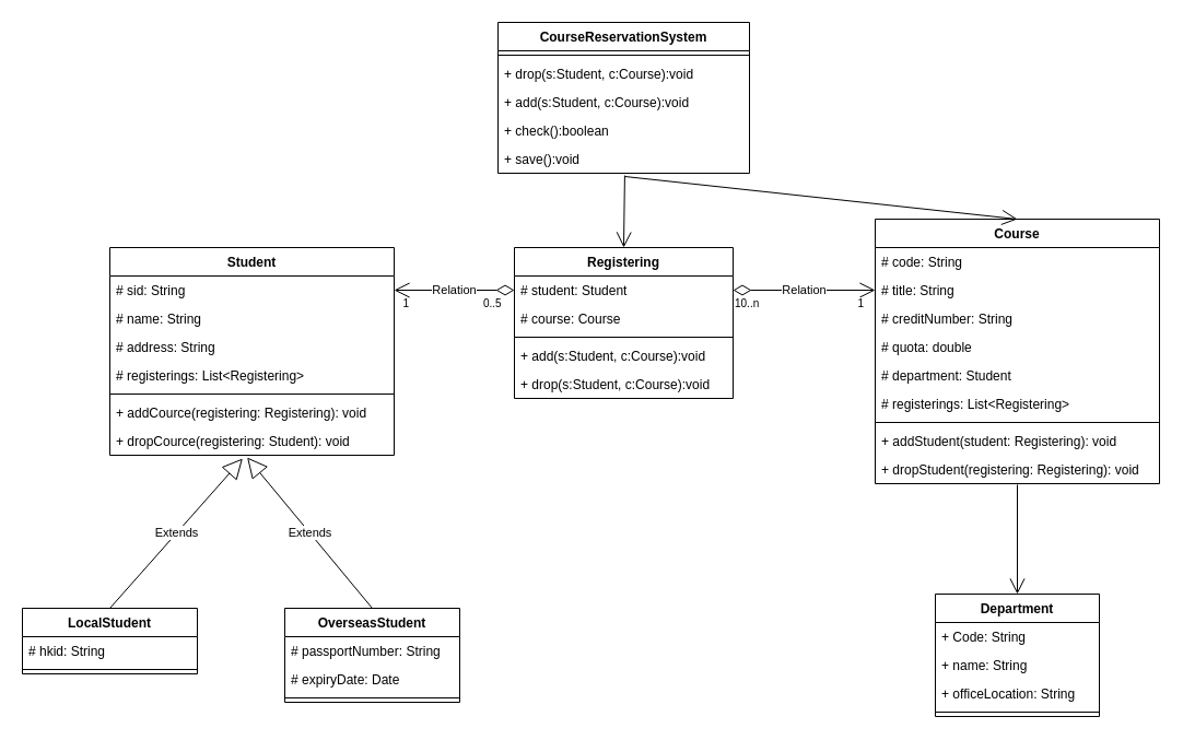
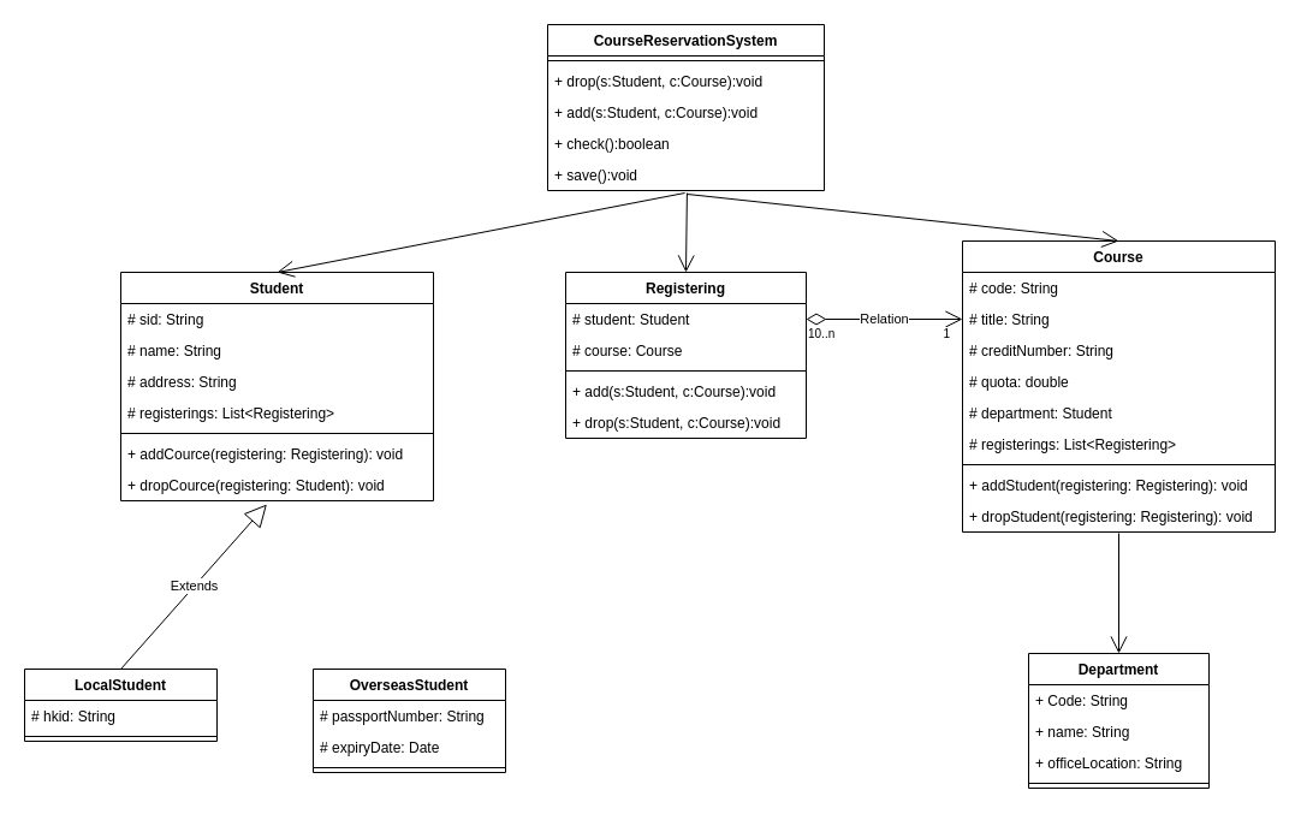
  <mxCell id="0" />
  <mxCell id="1" parent="0" />
  <mxCell id="2" value="Course" style="swimlane;fontStyle=1;align=center;verticalAlign=top;childLayout=stackLayout;horizontal=1;startSize=26;horizontalStack=0;resizeParent=1;resizeParentMax=0;resizeLast=0;collapsible=1;marginBottom=0;" vertex="1" parent="1"><mxGeometry x="800" y="200" width="260" height="242" as="geometry" /></mxCell>
  <mxCell id="3" value="# code: String" style="text;strokeColor=none;fillColor=none;align=left;verticalAlign=top;spacingLeft=4;spacingRight=4;overflow=hidden;rotatable=0;points=[[0,0.5],[1,0.5]];portConstraint=eastwest;" vertex="1" parent="2"><mxGeometry y="26" width="260" height="26" as="geometry" /></mxCell>
  <mxCell id="4" value="# title: String" style="text;strokeColor=none;fillColor=none;align=left;verticalAlign=top;spacingLeft=4;spacingRight=4;overflow=hidden;rotatable=0;points=[[0,0.5],[1,0.5]];portConstraint=eastwest;" vertex="1" parent="2"><mxGeometry y="52" width="260" height="26" as="geometry" /></mxCell>
  <mxCell id="5" value="# creditNumber: String" style="text;strokeColor=none;fillColor=none;align=left;verticalAlign=top;spacingLeft=4;spacingRight=4;overflow=hidden;rotatable=0;points=[[0,0.5],[1,0.5]];portConstraint=eastwest;" vertex="1" parent="2"><mxGeometry y="78" width="260" height="26" as="geometry" /></mxCell>
  <mxCell id="6" value="# quota: double" style="text;strokeColor=none;fillColor=none;align=left;verticalAlign=top;spacingLeft=4;spacingRight=4;overflow=hidden;rotatable=0;points=[[0,0.5],[1,0.5]];portConstraint=eastwest;" vertex="1" parent="2"><mxGeometry y="104" width="260" height="26" as="geometry" /></mxCell>
  <mxCell id="7" value="# department: Student" style="text;strokeColor=none;fillColor=none;align=left;verticalAlign=top;spacingLeft=4;spacingRight=4;overflow=hidden;rotatable=0;points=[[0,0.5],[1,0.5]];portConstraint=eastwest;" vertex="1" parent="2"><mxGeometry y="130" width="260" height="26" as="geometry" /></mxCell>
  <mxCell id="8" value="# registerings: List&lt;Registering&gt;" style="text;strokeColor=none;fillColor=none;align=left;verticalAlign=top;spacingLeft=4;spacingRight=4;overflow=hidden;rotatable=0;points=[[0,0.5],[1,0.5]];portConstraint=eastwest;" vertex="1" parent="2"><mxGeometry y="156" width="260" height="26" as="geometry" /></mxCell>
  <mxCell id="9" value="" style="line;strokeWidth=1;fillColor=none;align=left;verticalAlign=middle;spacingTop=-1;spacingLeft=3;spacingRight=3;rotatable=0;labelPosition=right;points=[];portConstraint=eastwest;" vertex="1" parent="2"><mxGeometry y="182" width="260" height="8" as="geometry" /></mxCell>
- <mxCell id="10" value="+ addStudent(student: Registering): void" style="text;strokeColor=none;fillColor=none;align=left;verticalAlign=top;spacingLeft=4;spacingRight=4;overflow=hidden;rotatable=0;points=[[0,0.5],[1,0.5]];portConstraint=eastwest;" vertex="1" parent="2"><mxGeometry y="190" width="260" height="26" as="geometry" /></mxCell>
+ <mxCell id="10" value="+ addStudent(registering: Registering): void" style="text;strokeColor=none;fillColor=none;align=left;verticalAlign=top;spacingLeft=4;spacingRight=4;overflow=hidden;rotatable=0;points=[[0,0.5],[1,0.5]];portConstraint=eastwest;" vertex="1" parent="2"><mxGeometry y="190" width="260" height="26" as="geometry" /></mxCell>
  <mxCell id="11" value="+ dropStudent(registering: Registering): void" style="text;strokeColor=none;fillColor=none;align=left;verticalAlign=top;spacingLeft=4;spacingRight=4;overflow=hidden;rotatable=0;points=[[0,0.5],[1,0.5]];portConstraint=eastwest;" vertex="1" parent="2"><mxGeometry y="216" width="260" height="26" as="geometry" /></mxCell>
  <mxCell id="12" value="LocalStudent" style="swimlane;fontStyle=1;align=center;verticalAlign=top;childLayout=stackLayout;horizontal=1;startSize=26;horizontalStack=0;resizeParent=1;resizeParentMax=0;resizeLast=0;collapsible=1;marginBottom=0;" vertex="1" parent="1"><mxGeometry x="20" y="556" width="160" height="60" as="geometry" /></mxCell>
  <mxCell id="13" value="# hkid: String" style="text;strokeColor=none;fillColor=none;align=left;verticalAlign=top;spacingLeft=4;spacingRight=4;overflow=hidden;rotatable=0;points=[[0,0.5],[1,0.5]];portConstraint=eastwest;" vertex="1" parent="12"><mxGeometry y="26" width="160" height="26" as="geometry" /></mxCell>
  <mxCell id="14" value="" style="line;strokeWidth=1;fillColor=none;align=left;verticalAlign=middle;spacingTop=-1;spacingLeft=3;spacingRight=3;rotatable=0;labelPosition=right;points=[];portConstraint=eastwest;" vertex="1" parent="12"><mxGeometry y="52" width="160" height="8" as="geometry" /></mxCell>
  <mxCell id="15" value="OverseasStudent" style="swimlane;fontStyle=1;align=center;verticalAlign=top;childLayout=stackLayout;horizontal=1;startSize=26;horizontalStack=0;resizeParent=1;resizeParentMax=0;resizeLast=0;collapsible=1;marginBottom=0;" vertex="1" parent="1"><mxGeometry x="260" y="556" width="160" height="86" as="geometry" /></mxCell>
  <mxCell id="16" value="# passportNumber: String" style="text;strokeColor=none;fillColor=none;align=left;verticalAlign=top;spacingLeft=4;spacingRight=4;overflow=hidden;rotatable=0;points=[[0,0.5],[1,0.5]];portConstraint=eastwest;" vertex="1" parent="15"><mxGeometry y="26" width="160" height="26" as="geometry" /></mxCell>
  <mxCell id="17" value="# expiryDate: Date" style="text;strokeColor=none;fillColor=none;align=left;verticalAlign=top;spacingLeft=4;spacingRight=4;overflow=hidden;rotatable=0;points=[[0,0.5],[1,0.5]];portConstraint=eastwest;" vertex="1" parent="15"><mxGeometry y="52" width="160" height="26" as="geometry" /></mxCell>
  <mxCell id="18" value="" style="line;strokeWidth=1;fillColor=none;align=left;verticalAlign=middle;spacingTop=-1;spacingLeft=3;spacingRight=3;rotatable=0;labelPosition=right;points=[];portConstraint=eastwest;" vertex="1" parent="15"><mxGeometry y="78" width="160" height="8" as="geometry" /></mxCell>
  <mxCell id="19" value="Department" style="swimlane;fontStyle=1;align=center;verticalAlign=top;childLayout=stackLayout;horizontal=1;startSize=26;horizontalStack=0;resizeParent=1;resizeParentMax=0;resizeLast=0;collapsible=1;marginBottom=0;" vertex="1" parent="1"><mxGeometry x="855" y="543" width="150" height="112" as="geometry" /></mxCell>
  <mxCell id="20" value="+ Code: String" style="text;strokeColor=none;fillColor=none;align=left;verticalAlign=top;spacingLeft=4;spacingRight=4;overflow=hidden;rotatable=0;points=[[0,0.5],[1,0.5]];portConstraint=eastwest;" vertex="1" parent="19"><mxGeometry y="26" width="150" height="26" as="geometry" /></mxCell>
  <mxCell id="21" value="+ name: String" style="text;strokeColor=none;fillColor=none;align=left;verticalAlign=top;spacingLeft=4;spacingRight=4;overflow=hidden;rotatable=0;points=[[0,0.5],[1,0.5]];portConstraint=eastwest;" vertex="1" parent="19"><mxGeometry y="52" width="150" height="26" as="geometry" /></mxCell>
  <mxCell id="22" value="+ officeLocation: String" style="text;strokeColor=none;fillColor=none;align=left;verticalAlign=top;spacingLeft=4;spacingRight=4;overflow=hidden;rotatable=0;points=[[0,0.5],[1,0.5]];portConstraint=eastwest;" vertex="1" parent="19"><mxGeometry y="78" width="150" height="26" as="geometry" /></mxCell>
  <mxCell id="23" value="" style="line;strokeWidth=1;fillColor=none;align=left;verticalAlign=middle;spacingTop=-1;spacingLeft=3;spacingRight=3;rotatable=0;labelPosition=right;points=[];portConstraint=eastwest;" vertex="1" parent="19"><mxGeometry y="104" width="150" height="8" as="geometry" /></mxCell>
  <mxCell id="24" value="Extends" style="endArrow=block;endSize=16;endFill=0;html=1;entryX=0.467;entryY=1.115;entryDx=0;entryDy=0;entryPerimeter=0;exitX=0.5;exitY=0;exitDx=0;exitDy=0;" edge="1" parent="1" source="12" target="32"><mxGeometry width="160" relative="1" as="geometry"><mxPoint x="170" y="346" as="sourcePoint" /><mxPoint x="330" y="346" as="targetPoint" /></mxGeometry></mxCell>
  <mxCell id="25" value="Student" style="swimlane;fontStyle=1;align=center;verticalAlign=top;childLayout=stackLayout;horizontal=1;startSize=26;horizontalStack=0;resizeParent=1;resizeParentMax=0;resizeLast=0;collapsible=1;marginBottom=0;" vertex="1" parent="1"><mxGeometry x="100" y="226" width="260" height="190" as="geometry" /></mxCell>
  <mxCell id="26" value="# sid: String" style="text;strokeColor=none;fillColor=none;align=left;verticalAlign=top;spacingLeft=4;spacingRight=4;overflow=hidden;rotatable=0;points=[[0,0.5],[1,0.5]];portConstraint=eastwest;" vertex="1" parent="25"><mxGeometry y="26" width="260" height="26" as="geometry" /></mxCell>
  <mxCell id="27" value="# name: String" style="text;strokeColor=none;fillColor=none;align=left;verticalAlign=top;spacingLeft=4;spacingRight=4;overflow=hidden;rotatable=0;points=[[0,0.5],[1,0.5]];portConstraint=eastwest;" vertex="1" parent="25"><mxGeometry y="52" width="260" height="26" as="geometry" /></mxCell>
  <mxCell id="28" value="# address: String" style="text;strokeColor=none;fillColor=none;align=left;verticalAlign=top;spacingLeft=4;spacingRight=4;overflow=hidden;rotatable=0;points=[[0,0.5],[1,0.5]];portConstraint=eastwest;" vertex="1" parent="25"><mxGeometry y="78" width="260" height="26" as="geometry" /></mxCell>
  <mxCell id="29" value="# registerings: List&lt;Registering&gt;" style="text;strokeColor=none;fillColor=none;align=left;verticalAlign=top;spacingLeft=4;spacingRight=4;overflow=hidden;rotatable=0;points=[[0,0.5],[1,0.5]];portConstraint=eastwest;" vertex="1" parent="25"><mxGeometry y="104" width="260" height="26" as="geometry" /></mxCell>
  <mxCell id="30" value="" style="line;strokeWidth=1;fillColor=none;align=left;verticalAlign=middle;spacingTop=-1;spacingLeft=3;spacingRight=3;rotatable=0;labelPosition=right;points=[];portConstraint=eastwest;" vertex="1" parent="25"><mxGeometry y="130" width="260" height="8" as="geometry" /></mxCell>
  <mxCell id="31" value="+ addCource(registering: Registering): void" style="text;strokeColor=none;fillColor=none;align=left;verticalAlign=top;spacingLeft=4;spacingRight=4;overflow=hidden;rotatable=0;points=[[0,0.5],[1,0.5]];portConstraint=eastwest;" vertex="1" parent="25"><mxGeometry y="138" width="260" height="26" as="geometry" /></mxCell>
  <mxCell id="32" value="+ dropCource(registering: Student): void" style="text;strokeColor=none;fillColor=none;align=left;verticalAlign=top;spacingLeft=4;spacingRight=4;overflow=hidden;rotatable=0;points=[[0,0.5],[1,0.5]];portConstraint=eastwest;" vertex="1" parent="25"><mxGeometry y="164" width="260" height="26" as="geometry" /></mxCell>
- <mxCell id="33" value="Extends" style="endArrow=block;endSize=16;endFill=0;html=1;entryX=0.483;entryY=1.077;entryDx=0;entryDy=0;entryPerimeter=0;exitX=0.5;exitY=0;exitDx=0;exitDy=0;" edge="1" parent="1" source="15" target="32"><mxGeometry width="160" relative="1" as="geometry"><mxPoint x="210" y="436" as="sourcePoint" /><mxPoint x="328.08" y="322.988" as="targetPoint" /></mxGeometry></mxCell>
  <mxCell id="34" value="Registering" style="swimlane;fontStyle=1;align=center;verticalAlign=top;childLayout=stackLayout;horizontal=1;startSize=26;horizontalStack=0;resizeParent=1;resizeParentMax=0;resizeLast=0;collapsible=1;marginBottom=0;" vertex="1" parent="1"><mxGeometry x="470" y="226" width="200" height="138" as="geometry" /></mxCell>
  <mxCell id="35" value="# student: Student" style="text;strokeColor=none;fillColor=none;align=left;verticalAlign=top;spacingLeft=4;spacingRight=4;overflow=hidden;rotatable=0;points=[[0,0.5],[1,0.5]];portConstraint=eastwest;" vertex="1" parent="34"><mxGeometry y="26" width="200" height="26" as="geometry" /></mxCell>
  <mxCell id="36" value="# course: Course" style="text;strokeColor=none;fillColor=none;align=left;verticalAlign=top;spacingLeft=4;spacingRight=4;overflow=hidden;rotatable=0;points=[[0,0.5],[1,0.5]];portConstraint=eastwest;" vertex="1" parent="34"><mxGeometry y="52" width="200" height="26" as="geometry" /></mxCell>
  <mxCell id="37" value="" style="line;strokeWidth=1;fillColor=none;align=left;verticalAlign=middle;spacingTop=-1;spacingLeft=3;spacingRight=3;rotatable=0;labelPosition=right;points=[];portConstraint=eastwest;" vertex="1" parent="34"><mxGeometry y="78" width="200" height="8" as="geometry" /></mxCell>
  <mxCell id="38" value="+ add(s:Student, c:Course):void" style="text;strokeColor=none;fillColor=none;align=left;verticalAlign=top;spacingLeft=4;spacingRight=4;overflow=hidden;rotatable=0;points=[[0,0.5],[1,0.5]];portConstraint=eastwest;" vertex="1" parent="34"><mxGeometry y="86" width="200" height="26" as="geometry" /></mxCell>
  <mxCell id="39" value="+ drop(s:Student, c:Course):void" style="text;strokeColor=none;fillColor=none;align=left;verticalAlign=top;spacingLeft=4;spacingRight=4;overflow=hidden;rotatable=0;points=[[0,0.5],[1,0.5]];portConstraint=eastwest;" vertex="1" parent="34"><mxGeometry y="112" width="200" height="26" as="geometry" /></mxCell>
- <mxCell id="40" value="Relation" style="endArrow=open;html=1;endSize=12;startArrow=diamondThin;startSize=14;startFill=0;edgeStyle=orthogonalEdgeStyle;entryX=1;entryY=0.5;entryDx=0;entryDy=0;exitX=0;exitY=0.5;exitDx=0;exitDy=0;" edge="1" parent="1" source="35" target="26"><mxGeometry relative="1" as="geometry"><mxPoint x="380" y="376" as="sourcePoint" /><mxPoint x="540" y="376" as="targetPoint" /></mxGeometry></mxCell>
- <mxCell id="41" value="0..5" style="resizable=0;html=1;align=left;verticalAlign=top;labelBackgroundColor=#ffffff;fontSize=10;" connectable="0" vertex="1" parent="40"><mxGeometry x="-1" relative="1" as="geometry"><mxPoint x="-30" as="offset" /></mxGeometry></mxCell>
- <mxCell id="42" value="1" style="resizable=0;html=1;align=right;verticalAlign=top;labelBackgroundColor=#ffffff;fontSize=10;" connectable="0" vertex="1" parent="40"><mxGeometry x="1" relative="1" as="geometry"><mxPoint x="14" as="offset" /></mxGeometry></mxCell>
  <mxCell id="43" value="Relation" style="endArrow=open;html=1;endSize=12;startArrow=diamondThin;startSize=14;startFill=0;edgeStyle=orthogonalEdgeStyle;entryX=0;entryY=0.5;entryDx=0;entryDy=0;exitX=1;exitY=0.5;exitDx=0;exitDy=0;" edge="1" parent="1" source="35" target="4"><mxGeometry relative="1" as="geometry"><mxPoint x="680" y="386" as="sourcePoint" /><mxPoint x="550" y="386" as="targetPoint" /></mxGeometry></mxCell>
  <mxCell id="44" value="10..n" style="resizable=0;html=1;align=left;verticalAlign=top;labelBackgroundColor=#ffffff;fontSize=10;" connectable="0" vertex="1" parent="43"><mxGeometry x="-1" relative="1" as="geometry"><mxPoint as="offset" /></mxGeometry></mxCell>
  <mxCell id="45" value="1" style="resizable=0;html=1;align=right;verticalAlign=top;labelBackgroundColor=#ffffff;fontSize=10;" connectable="0" vertex="1" parent="43"><mxGeometry x="1" relative="1" as="geometry"><mxPoint x="-10" as="offset" /></mxGeometry></mxCell>
  <mxCell id="46" value="" style="endArrow=open;endFill=1;endSize=12;html=1;entryX=0.5;entryY=0;entryDx=0;entryDy=0;" edge="1" parent="1" target="19"><mxGeometry width="160" relative="1" as="geometry"><mxPoint x="930" y="443" as="sourcePoint" /><mxPoint x="830" y="516" as="targetPoint" /></mxGeometry></mxCell>
  <mxCell id="47" value="CourseReservationSystem" style="swimlane;fontStyle=1;align=center;verticalAlign=top;childLayout=stackLayout;horizontal=1;startSize=26;horizontalStack=0;resizeParent=1;resizeParentMax=0;resizeLast=0;collapsible=1;marginBottom=0;" vertex="1" parent="1"><mxGeometry x="455" y="20" width="230" height="138" as="geometry" /></mxCell>
  <mxCell id="48" value="" style="line;strokeWidth=1;fillColor=none;align=left;verticalAlign=middle;spacingTop=-1;spacingLeft=3;spacingRight=3;rotatable=0;labelPosition=right;points=[];portConstraint=eastwest;" vertex="1" parent="47"><mxGeometry y="26" width="230" height="8" as="geometry" /></mxCell>
  <mxCell id="49" value="+ drop(s:Student, c:Course):void" style="text;strokeColor=none;fillColor=none;align=left;verticalAlign=top;spacingLeft=4;spacingRight=4;overflow=hidden;rotatable=0;points=[[0,0.5],[1,0.5]];portConstraint=eastwest;" vertex="1" parent="47"><mxGeometry y="34" width="230" height="26" as="geometry" /></mxCell>
  <mxCell id="50" value="+ add(s:Student, c:Course):void" style="text;strokeColor=none;fillColor=none;align=left;verticalAlign=top;spacingLeft=4;spacingRight=4;overflow=hidden;rotatable=0;points=[[0,0.5],[1,0.5]];portConstraint=eastwest;" vertex="1" parent="47"><mxGeometry y="60" width="230" height="26" as="geometry" /></mxCell>
  <mxCell id="51" value="+ check():boolean" style="text;strokeColor=none;fillColor=none;align=left;verticalAlign=top;spacingLeft=4;spacingRight=4;overflow=hidden;rotatable=0;points=[[0,0.5],[1,0.5]];portConstraint=eastwest;" vertex="1" parent="47"><mxGeometry y="86" width="230" height="26" as="geometry" /></mxCell>
  <mxCell id="52" value="+ save():void" style="text;strokeColor=none;fillColor=none;align=left;verticalAlign=top;spacingLeft=4;spacingRight=4;overflow=hidden;rotatable=0;points=[[0,0.5],[1,0.5]];portConstraint=eastwest;" vertex="1" parent="47"><mxGeometry y="112" width="230" height="26" as="geometry" /></mxCell>
+ <mxCell id="53" value="" style="endArrow=open;endFill=1;endSize=12;html=1;entryX=0.5;entryY=0;entryDx=0;entryDy=0;exitX=0.496;exitY=1.077;exitDx=0;exitDy=0;exitPerimeter=0;" edge="1" parent="1" source="52" target="25"><mxGeometry width="160" relative="1" as="geometry"><mxPoint x="390" y="130" as="sourcePoint" /><mxPoint x="550" y="130" as="targetPoint" /></mxGeometry></mxCell>
  <mxCell id="54" value="" style="endArrow=open;endFill=1;endSize=12;html=1;entryX=0.5;entryY=0;entryDx=0;entryDy=0;exitX=0.504;exitY=1.077;exitDx=0;exitDy=0;exitPerimeter=0;" edge="1" parent="1" source="52" target="34"><mxGeometry width="160" relative="1" as="geometry"><mxPoint y="80" as="sourcePoint" x="570" /><mxPoint x="240" y="236" as="targetPoint" /></mxGeometry></mxCell>
  <mxCell id="55" value="" style="endArrow=open;endFill=1;endSize=12;html=1;entryX=0.5;entryY=0;entryDx=0;entryDy=0;exitX=0.504;exitY=1.115;exitDx=0;exitDy=0;exitPerimeter=0;" edge="1" parent="1" source="52" target="2"><mxGeometry width="160" relative="1" as="geometry"><mxPoint y="80" as="sourcePoint" x="570" /><mxPoint x="580" y="236" as="targetPoint" /></mxGeometry></mxCell>
